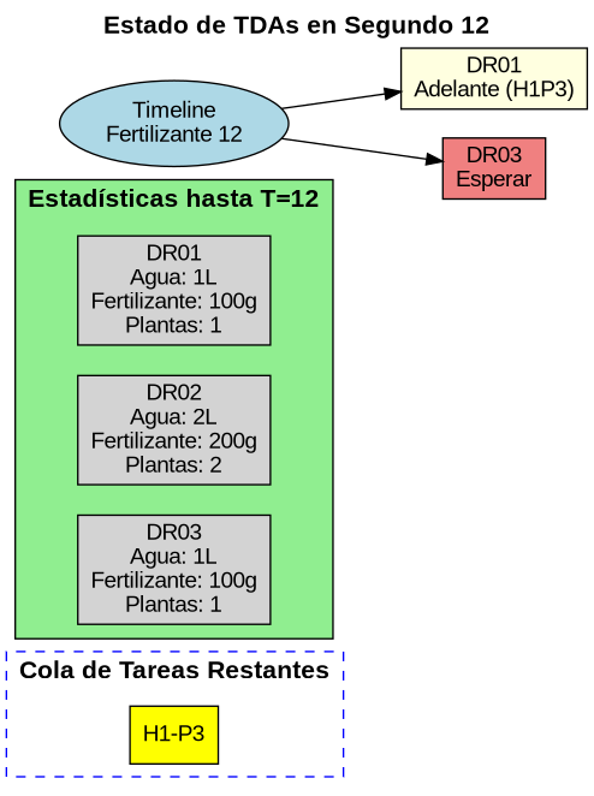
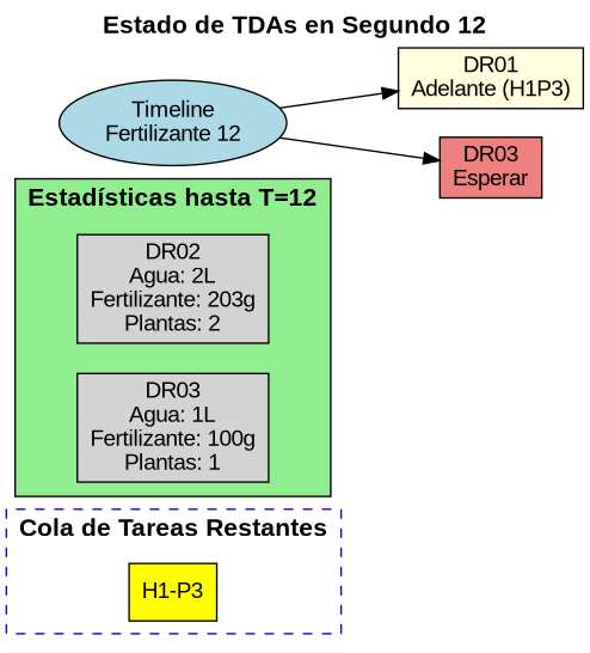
  digraph {
    fontname="Arial Bold"
    fontsize=16
    label="Estado de TDAs en Segundo 12"
    labelloc=t
    rankdir=LR
    node [fontname=Arial shape=box style=filled]
    edge [fontname=Arial]
    n1 [fillcolor=yellow label="H1-P3"]
-   n2 [label="DR01\nAgua: 1L\nFertilizante: 100g\nPlantas: 1" shape=record]
-   n3 [label="DR02\nAgua: 2L\nFertilizante: 200g\nPlantas: 2" shape=record]
+   n3 [label="DR02\nAgua: 2L\nFertilizante: 203g\nPlantas: 2" shape=record]
    n4 [label="DR03\nAgua: 1L\nFertilizante: 100g\nPlantas: 1" shape=record]
    n5 [fillcolor=lightblue label="Timeline\nFertilizante 12" shape=ellipse]
    n6 [fillcolor=lightyellow label="DR01\nAdelante (H1P3)"]
    n7 [fillcolor=lightcoral label="DR03\nEsperar"]
    subgraph cluster_1 {
      color=blue
      label="Cola de Tareas Restantes"
      style=dashed
      n1
    }
    subgraph cluster_2 {
      fillcolor=lightgreen
      label="Estadísticas hasta T=12"
      style=filled
-     n2
      n3
      n4
    }
    n5 -> n6
    n5 -> n7
  }
